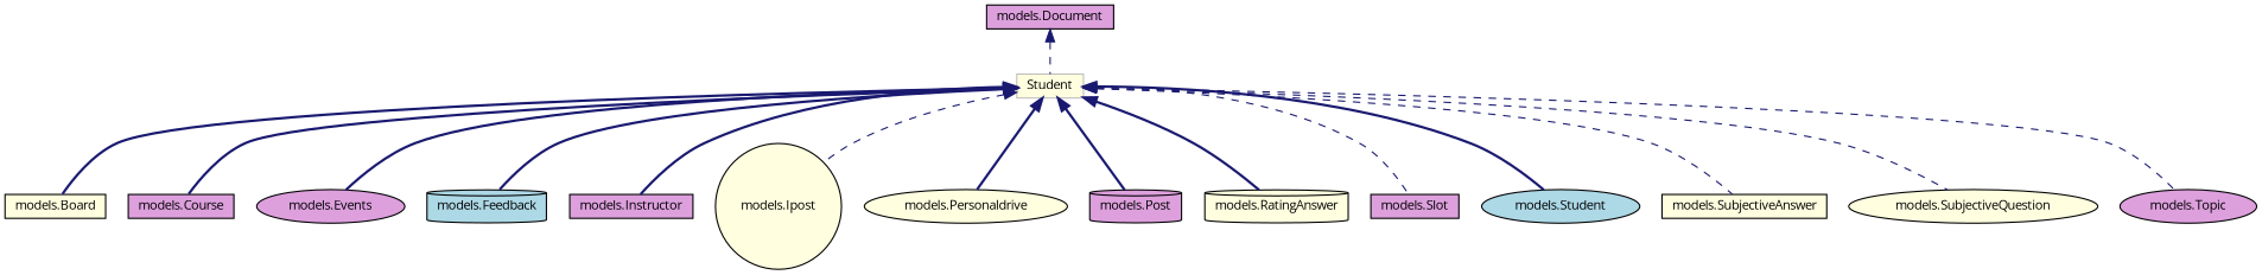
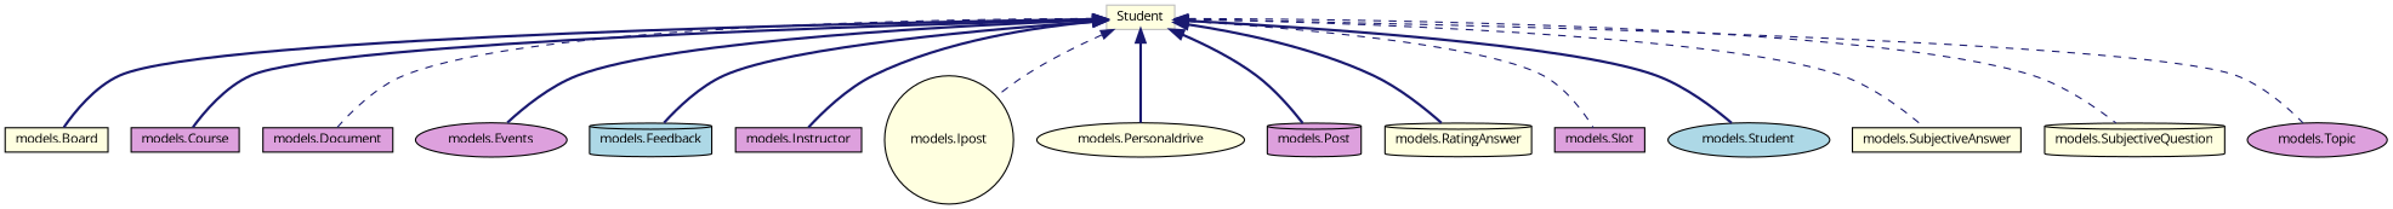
  digraph {
    fontname="Open Sans"
    rankdir=TB
    node [color=black fillcolor=lightyellow fontname="Open Sans" fontsize=10 shape=box style=filled]
    edge [color=midnightblue dir=back fontname="Open Sans" fontsize=10 labelfontname=Helvetica labelfontsize=10 style=bold]
    n1 [color=grey75 height=0.2 label=Student width=0.4]
    n2 [height=0.2 label="models.Board" width=0.4]
    n3 [fillcolor=plum height=0.2 label="models.Course" width=0.4]
    n4 [fillcolor=plum height=0.2 label="models.Document" width=0.4]
    n5 [fillcolor=plum height=0.2 label="models.Events" shape=ellipse width=0.4]
    n6 [fillcolor=lightblue height=0.2 label="models.Feedback" shape=cylinder width=0.4]
    n7 [fillcolor=plum height=0.2 label="models.Instructor" width=0.4]
    n8 [height=0.2 label="models.Ipost" shape=circle width=0.4]
    n9 [height=0.2 label="models.Personaldrive" shape=ellipse width=0.4]
    n10 [fillcolor=plum height=0.2 label="models.Post" shape=cylinder width=0.4]
    n11 [height=0.2 label="models.RatingAnswer" shape=cylinder width=0.4]
    n12 [fillcolor=plum height=0.2 label="models.Slot" width=0.4]
    n13 [fillcolor=lightblue height=0.2 label="models.Student" shape=ellipse width=0.4]
    n14 [height=0.2 label="models.SubjectiveAnswer" width=0.4]
-   n15 [height=0.2 label="models.SubjectiveQuestion" shape=ellipse width=0.4]
+   n15 [height=0.2 label="models.SubjectiveQuestion" shape=cylinder width=0.4]
    n16 [fillcolor=plum height=0.2 label="models.Topic" shape=ellipse width=0.4]
    n1 -> n2
    n1 -> n3
-   n4 -> n1 [style=dashed]
+   n1 -> n4 [style=dashed]
    n1 -> n5
    n1 -> n6
    n1 -> n7
    n1 -> n8 [style=dashed]
    n1 -> n9
    n1 -> n10
    n1 -> n11
    n1 -> n12 [style=dashed]
    n1 -> n13
    n1 -> n14 [style=dashed]
    n1 -> n15 [style=dashed]
    n1 -> n16 [style=dashed]
  }
